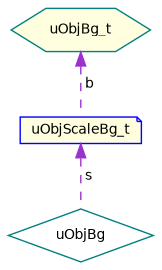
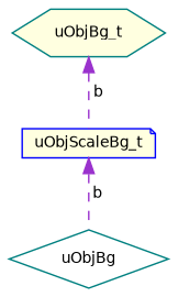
  digraph {
    node [color=teal fillcolor=lightyellow fontname=Helvetica fontsize=10 style=filled]
    edge [color=darkorchid3 dir=back fontname=Helvetica fontsize=10 labelfontname=Helvetica labelfontsize=10 style=dashed]
    n1 [fillcolor=white fontcolor=black height=0.2 label=uObjBg shape=diamond width=0.4]
    n2 [color=blue height=0.2 label=uObjScaleBg_t shape=note width=0.4]
    n3 [height=0.2 label=uObjBg_t shape=hexagon width=0.4]
-   n2 -> n1 [label=" s"]
+   n2 -> n1 [label=" b"]
    n3 -> n2 [label=" b"]
  }
